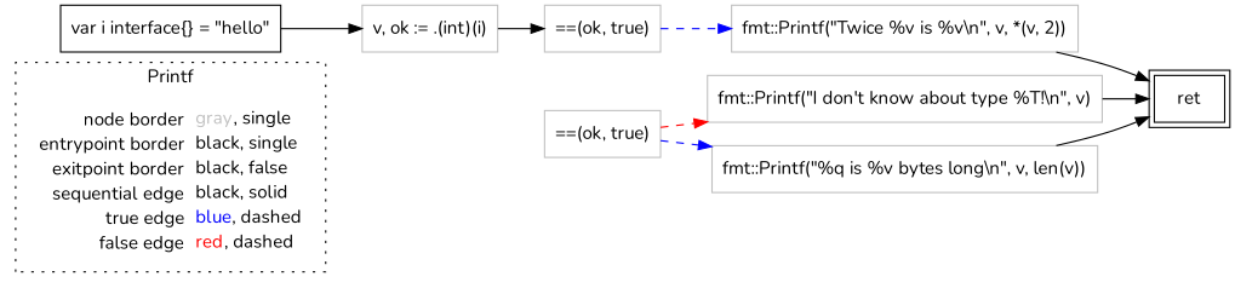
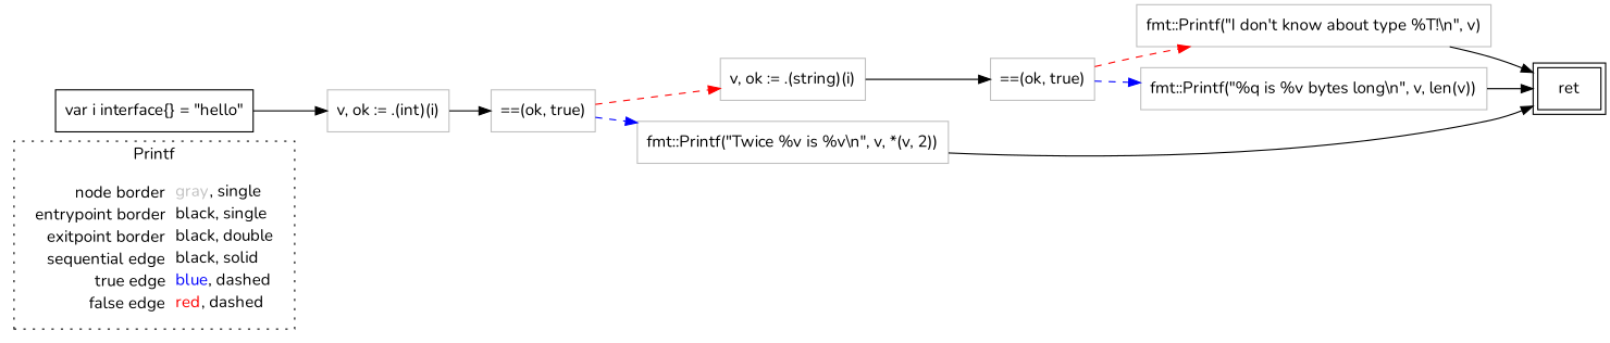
  digraph {
    fontname=Nunito
    rankdir=LR
    node [fontname=Nunito shape=rect color=gray]
    edge [color=black fontname=Nunito]
-   n1 [label=<<table border="0" cellpadding="2" cellspacing="0" cellborder="0"><tr><td align="right">node border&nbsp;</td><td align="left"><font color="gray">gray</font>, single</td></tr><tr><td align="right">entrypoint border&nbsp;</td><td align="left"><font color="black">black</font>, single</td></tr><tr><td align="right">exitpoint border&nbsp;</td><td align="left"><font color="black">black</font>, false</td></tr><tr><td align="right">sequential edge&nbsp;</td><td align="left"><font color="black">black</font>, solid</td></tr><tr><td align="right">true edge&nbsp;</td><td align="left"><font color="blue">blue</font>, dashed</td></tr><tr><td align="right">false edge&nbsp;</td><td align="left"><font color="red">red</font>, dashed</td></tr></table>> shape=plaintext color=""]
+   n1 [label=<<table border="0" cellpadding="2" cellspacing="0" cellborder="0"><tr><td align="right">node border&nbsp;</td><td align="left"><font color="gray">gray</font>, single</td></tr><tr><td align="right">entrypoint border&nbsp;</td><td align="left"><font color="black">black</font>, single</td></tr><tr><td align="right">exitpoint border&nbsp;</td><td align="left"><font color="black">black</font>, double</td></tr><tr><td align="right">sequential edge&nbsp;</td><td align="left"><font color="black">black</font>, solid</td></tr><tr><td align="right">true edge&nbsp;</td><td align="left"><font color="blue">blue</font>, dashed</td></tr><tr><td align="right">false edge&nbsp;</td><td align="left"><font color="red">red</font>, dashed</td></tr></table>> shape=plaintext color=""]
    n2 [color=black label=<var i interface{} = &quot;hello&quot;>]
    n3 [label=<v, ok := .(int)(i)>]
    n4 [label=<==(ok, true)>]
    n5 [label=<fmt::Printf(&quot;I don't know about type %T!\\n&quot;, v)>]
    n6 [color=black label=<ret> peripheries=2]
+   n7 [label=<v, ok := .(string)(i)>]
    n8 [label=<==(ok, true)>]
    n9 [label=<fmt::Printf(&quot;%q is %v bytes long\\n&quot;, v, len(v))>]
    n10 [label=<fmt::Printf(&quot;Twice %v is %v\\n&quot;, v, *(v, 2))>]
    subgraph cluster_1 {
      label=Printf
      style=dotted
      n1
    }
    n2 -> n3
    n3 -> n4
+   n4 -> n7 [color=red style=dashed]
    n4 -> n10 [color=blue style=dashed]
    n5 -> n6
+   n7 -> n8
    n8 -> n5 [color=red style=dashed]
    n8 -> n9 [color=blue style=dashed]
    n9 -> n6
    n10 -> n6
  }
